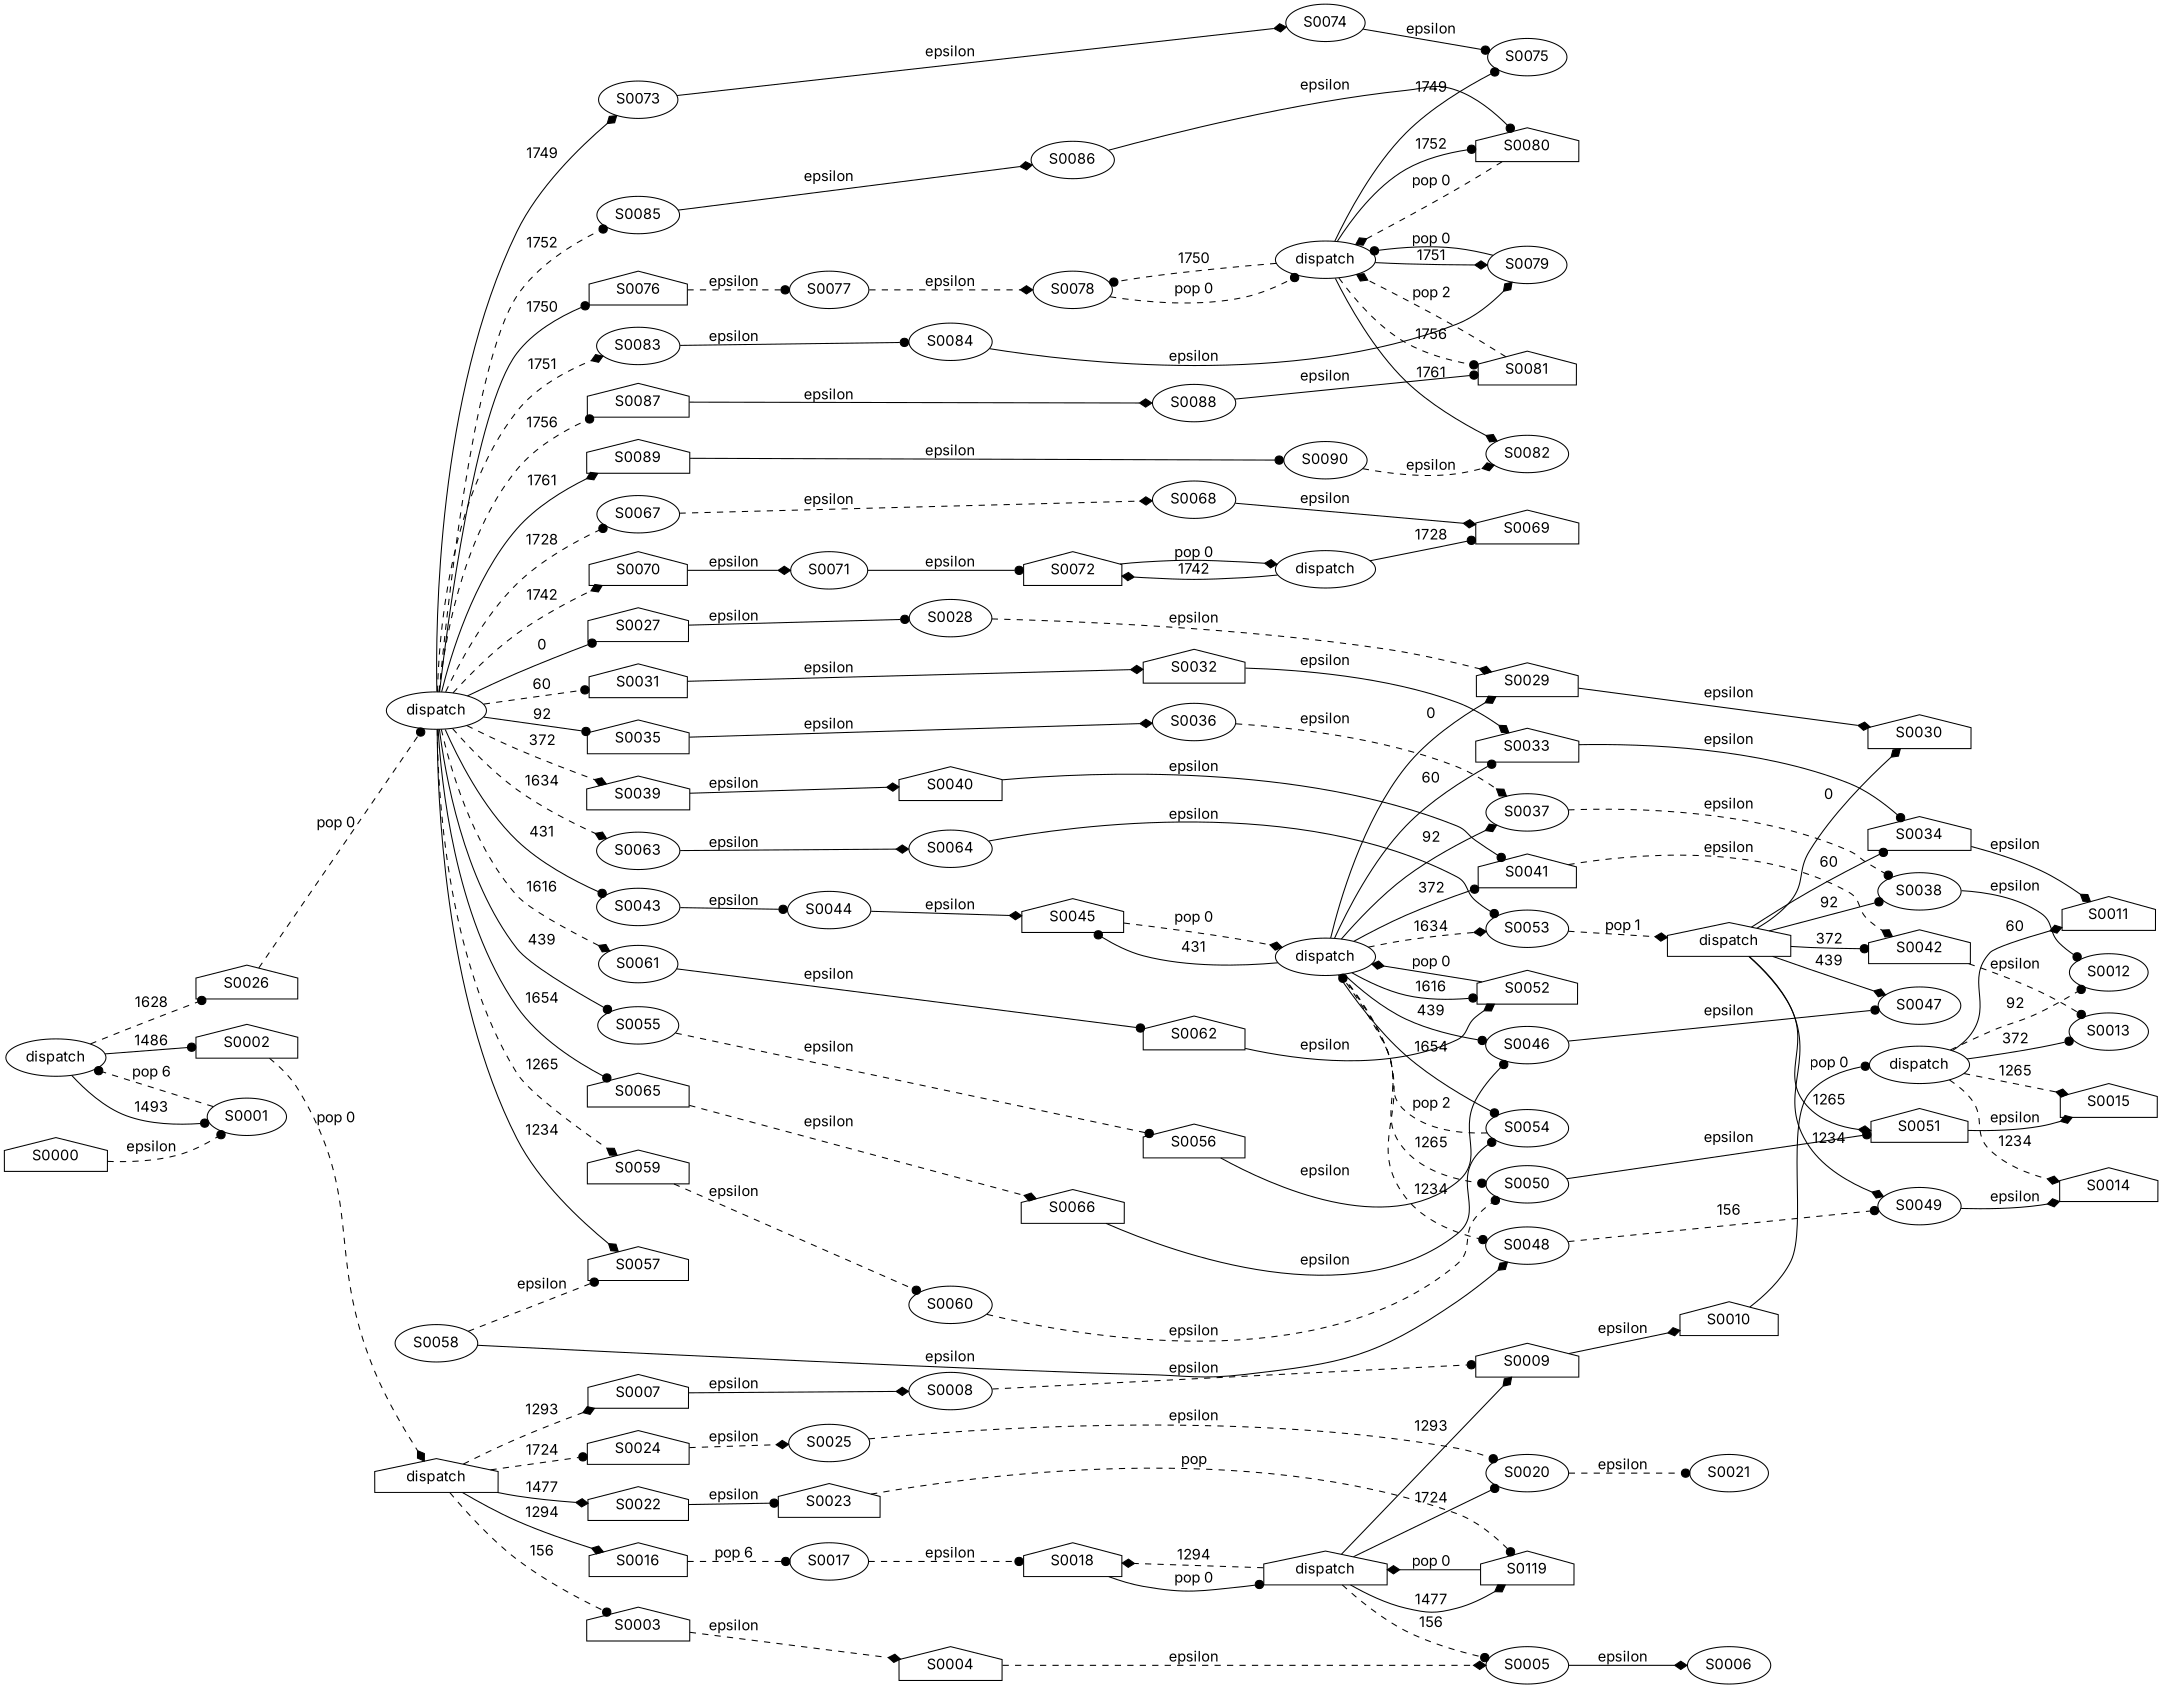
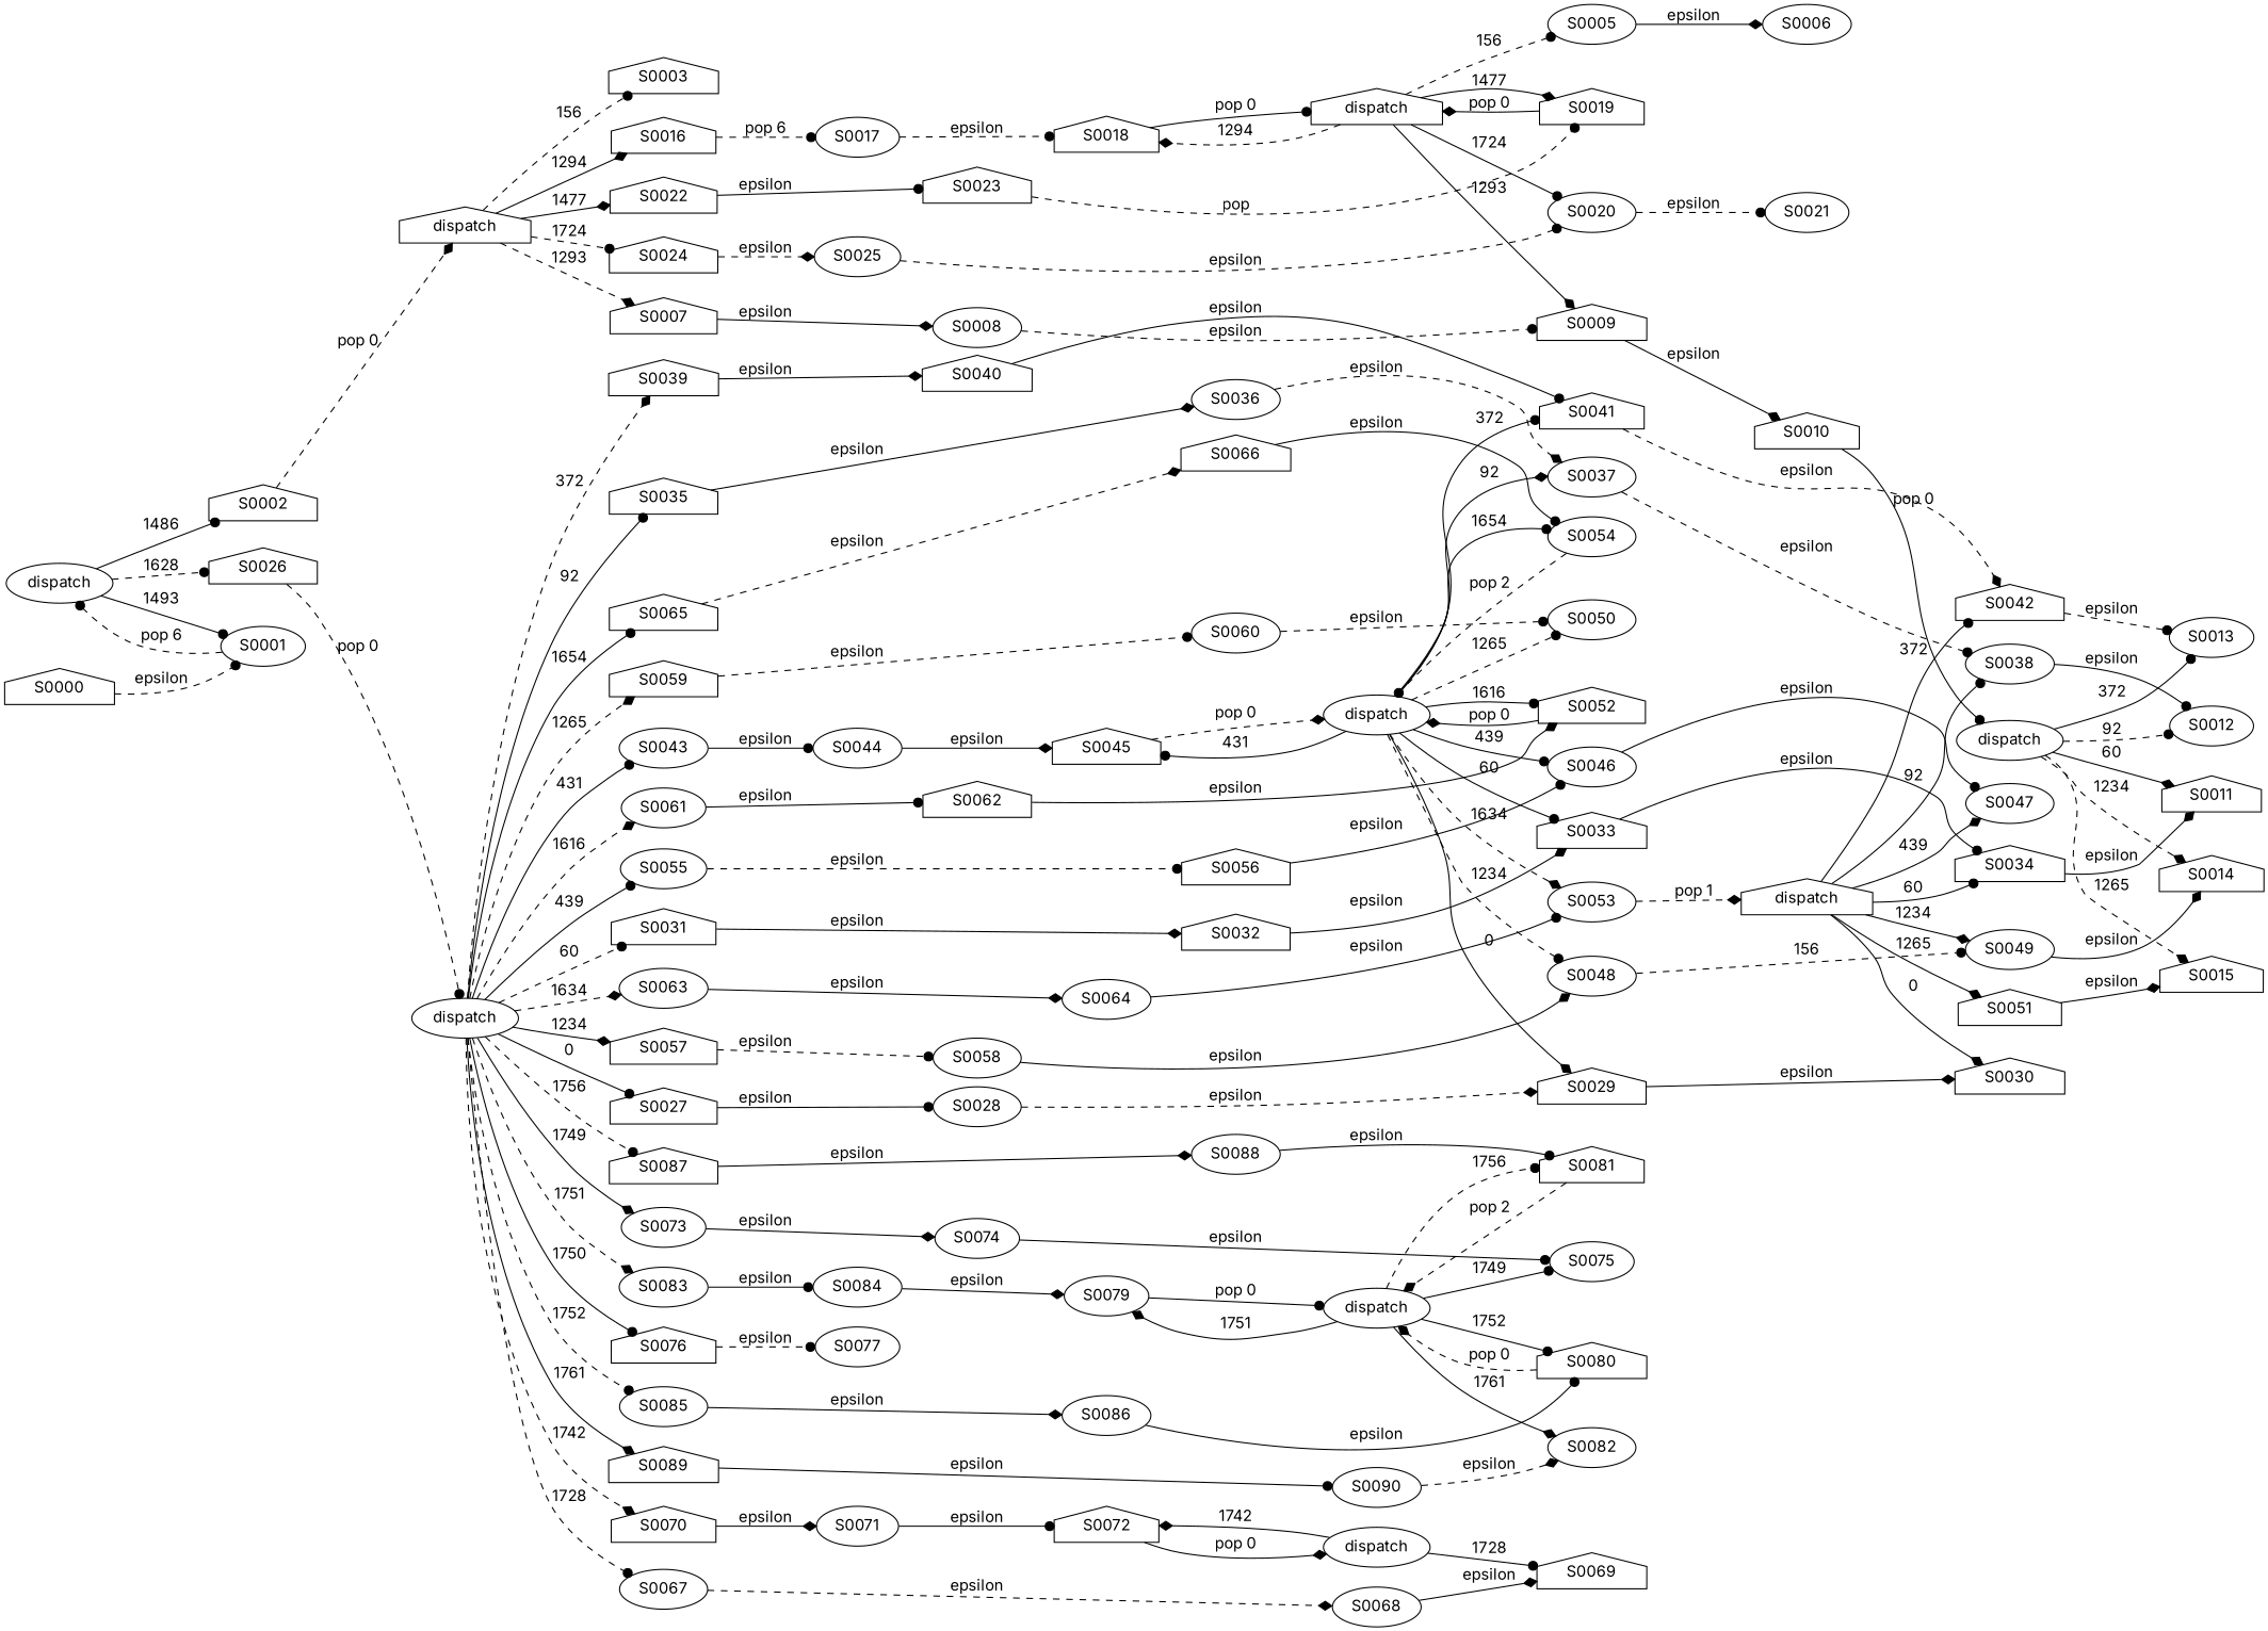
  digraph {
    fontname=Inter
    rankdir=LR
    node [fontname=Inter shape=ellipse]
    edge [arrowhead=dot fontname=Inter style=solid]
    n1 [label=dispatch]
    S0002 [shape=house]
    S0001
    S0026 [shape=house]
    n5 [label=dispatch shape=house]
    n6 [label=dispatch]
    S0003 [shape=house]
    S0007 [shape=house]
    S0016 [shape=house]
    S0022 [shape=house]
    S0024 [shape=house]
-   S0004 [shape=house]
    S0008
    S0017
    S0023 [shape=house]
    S0025
    S0005
    S0006
    n19 [label=dispatch]
    S0011 [shape=house]
    S0012
    S0013
    S0014 [shape=house]
    S0015 [shape=house]
    S0010 [shape=house]
    S0009 [shape=house]
    n27 [label=dispatch shape=house]
    S0018 [shape=house]
-   S0019 [shape=house label=S0119]
+   S0019 [shape=house]
    S0020
    S0021
    S0027 [shape=house]
    S0031 [shape=house]
    S0035 [shape=house]
    S0039 [shape=house]
    S0043
    S0055
    S0057 [shape=house]
    S0059 [shape=house]
    S0061
    S0063
    S0065 [shape=house]
    S0067
    S0070 [shape=house]
    S0073
    S0076 [shape=house]
    S0083
    S0085
    S0087 [shape=house]
    S0089 [shape=house]
    S0028
    S0032 [shape=house]
    S0036
    S0040 [shape=house]
    S0044
    S0056 [shape=house]
    S0058
    S0060
    S0062 [shape=house]
    S0064
    S0066 [shape=house]
    S0068
    S0071
    S0074
    S0077
    S0084
    S0086
    S0088
    S0090
    S0029 [shape=house]
    S0030 [shape=house]
    S0034 [shape=house]
    S0033 [shape=house]
    S0038
    S0037
    S0042 [shape=house]
    S0041 [shape=house]
    n78 [label=dispatch]
    S0045 [shape=house]
    S0046
    S0048
    S0050
    S0052 [shape=house]
    S0053
    S0054
    S0047
    S0049
    S0051 [shape=house]
    n89 [label=dispatch shape=house]
    S0069 [shape=house]
    n91 [label=dispatch]
    S0072 [shape=house]
    S0075
    n94 [label=dispatch]
-   S0078
    S0079
    S0080 [shape=house]
    S0081 [shape=house]
    S0082
    S0000 [shape=house]
    n1 -> S0002 [label=1486]
    n1 -> S0001 [label=1493]
    n1 -> S0026 [label=1628 style=dashed]
    S0002 -> n5 [arrowhead=diamond label="pop 0" style=dashed]
    S0001 -> n1 [label="pop 6" style=dashed]
    S0026 -> n6 [label="pop 0" style=dashed]
    n5 -> S0003 [label=156 style=dashed]
    n5 -> S0007 [arrowhead=diamond label=1293 style=dashed]
    n5 -> S0016 [arrowhead=diamond label=1294]
    n5 -> S0022 [arrowhead=diamond label=1477]
    n5 -> S0024 [label=1724 style=dashed]
    n6 -> S0027 [label=0]
    n6 -> S0031 [label=60 style=dashed]
    n6 -> S0035 [label=92]
    n6 -> S0039 [arrowhead=diamond label=372 style=dashed]
    n6 -> S0043 [label=431]
    n6 -> S0055 [label=439]
    n6 -> S0057 [arrowhead=diamond label=1234]
    n6 -> S0059 [arrowhead=diamond label=1265 style=dashed]
    n6 -> S0061 [arrowhead=diamond label=1616 style=dashed]
    n6 -> S0063 [arrowhead=diamond label=1634 style=dashed]
    n6 -> S0065 [label=1654]
    n6 -> S0067 [label=1728 style=dashed]
    n6 -> S0070 [arrowhead=diamond label=1742 style=dashed]
    n6 -> S0073 [arrowhead=diamond label=1749]
    n6 -> S0076 [label=1750]
    n6 -> S0083 [arrowhead=diamond label=1751 style=dashed]
    n6 -> S0085 [label=1752 style=dashed]
    n6 -> S0087 [label=1756 style=dashed]
    n6 -> S0089 [arrowhead=diamond label=1761]
-   S0003 -> S0004 [arrowhead=diamond label=epsilon style=dashed]
    S0007 -> S0008 [arrowhead=diamond label=epsilon]
    S0016 -> S0017 [label="pop 6" style=dashed]
    S0022 -> S0023 [label=epsilon]
    S0024 -> S0025 [arrowhead=diamond label=epsilon style=dashed]
-   S0004 -> S0005 [arrowhead=diamond label=epsilon style=dashed]
    S0008 -> S0009 [label=epsilon style=dashed]
    S0017 -> S0018 [label=epsilon style=dashed]
    S0023 -> S0019 [label=pop style=dashed]
    S0025 -> S0020 [label=epsilon style=dashed]
    S0005 -> S0006 [arrowhead=diamond label=epsilon]
    n19 -> S0011 [arrowhead=diamond label=60]
    n19 -> S0012 [label=92 style=dashed]
    n19 -> S0013 [label=372]
    n19 -> S0014 [arrowhead=diamond label=1234 style=dashed]
    n19 -> S0015 [arrowhead=diamond label=1265 style=dashed]
    S0010 -> n19 [label="pop 0"]
    S0009 -> S0010 [arrowhead=diamond label=epsilon]
    n27 -> S0005 [label=156 style=dashed]
    n27 -> S0009 [arrowhead=diamond label=1293]
    n27 -> S0018 [arrowhead=diamond label=1294 style=dashed]
    n27 -> S0019 [arrowhead=diamond label=1477]
    n27 -> S0020 [label=1724]
    S0018 -> n27 [label="pop 0"]
    S0019 -> n27 [arrowhead=diamond label="pop 0"]
    S0020 -> S0021 [label=epsilon style=dashed]
    S0027 -> S0028 [label=epsilon]
    S0031 -> S0032 [arrowhead=diamond label=epsilon]
    S0035 -> S0036 [arrowhead=diamond label=epsilon]
    S0039 -> S0040 [arrowhead=diamond label=epsilon]
    S0043 -> S0044 [label=epsilon]
    S0055 -> S0056 [label=epsilon style=dashed]
-   S0058 -> S0057 [label=epsilon style=dashed]
+   S0057 -> S0058 [label=epsilon style=dashed]
    S0059 -> S0060 [label=epsilon style=dashed]
    S0061 -> S0062 [label=epsilon]
    S0063 -> S0064 [arrowhead=diamond label=epsilon]
    S0065 -> S0066 [arrowhead=diamond label=epsilon style=dashed]
    S0067 -> S0068 [arrowhead=diamond label=epsilon style=dashed]
    S0070 -> S0071 [arrowhead=diamond label=epsilon]
    S0073 -> S0074 [arrowhead=diamond label=epsilon]
    S0076 -> S0077 [label=epsilon style=dashed]
    S0083 -> S0084 [label=epsilon]
    S0085 -> S0086 [arrowhead=diamond label=epsilon]
    S0087 -> S0088 [arrowhead=diamond label=epsilon]
    S0089 -> S0090 [label=epsilon]
    S0028 -> S0029 [arrowhead=diamond label=epsilon style=dashed]
    S0032 -> S0033 [arrowhead=diamond label=epsilon]
    S0036 -> S0037 [arrowhead=diamond label=epsilon style=dashed]
    S0040 -> S0041 [label=epsilon]
    S0044 -> S0045 [arrowhead=diamond label=epsilon]
    S0056 -> S0046 [label=epsilon]
    S0058 -> S0048 [arrowhead=diamond label=epsilon]
    S0060 -> S0050 [label=epsilon style=dashed]
    S0062 -> S0052 [arrowhead=diamond label=epsilon]
    S0064 -> S0053 [label=epsilon]
    S0066 -> S0054 [label=epsilon]
    S0068 -> S0069 [arrowhead=diamond label=epsilon]
    S0071 -> S0072 [label=epsilon]
    S0074 -> S0075 [label=epsilon]
-   S0077 -> S0078 [arrowhead=diamond label=epsilon style=dashed]
    S0084 -> S0079 [arrowhead=diamond label=epsilon]
    S0086 -> S0080 [label=epsilon]
    S0088 -> S0081 [label=epsilon]
    S0090 -> S0082 [arrowhead=diamond label=epsilon style=dashed]
    S0029 -> S0030 [arrowhead=diamond label=epsilon]
    S0034 -> S0011 [arrowhead=diamond label=epsilon]
    S0033 -> S0034 [label=epsilon]
    S0038 -> S0012 [label=epsilon]
    S0037 -> S0038 [label=epsilon style=dashed]
    S0042 -> S0013 [label=epsilon style=dashed]
    S0041 -> S0042 [arrowhead=diamond label=epsilon style=dashed]
    n78 -> S0029 [arrowhead=diamond label=0]
    n78 -> S0033 [label=60]
    n78 -> S0037 [arrowhead=diamond label=92]
    n78 -> S0041 [label=372]
    n78 -> S0045 [label=431]
    n78 -> S0046 [label=439]
    n78 -> S0048 [label=1234 style=dashed]
    n78 -> S0050 [label=1265 style=dashed]
    n78 -> S0052 [label=1616]
    n78 -> S0053 [arrowhead=diamond label=1634 style=dashed]
    n78 -> S0054 [label=1654]
    S0045 -> n78 [arrowhead=diamond label="pop 0" style=dashed]
    S0046 -> S0047 [label=epsilon]
    S0048 -> S0049 [label=156 style=dashed]
-   S0050 -> S0051 [label=epsilon]
    S0052 -> n78 [arrowhead=diamond label="pop 0"]
    S0053 -> n89 [arrowhead=diamond label="pop 1" style=dashed]
    S0054 -> n78 [label="pop 2" style=dashed]
    S0049 -> S0014 [arrowhead=diamond label=epsilon]
    S0051 -> S0015 [arrowhead=diamond label=epsilon]
    n89 -> S0030 [arrowhead=diamond label=0]
    n89 -> S0034 [label=60]
    n89 -> S0038 [label=92]
    n89 -> S0042 [label=372]
    n89 -> S0047 [arrowhead=diamond label=439]
    n89 -> S0049 [arrowhead=diamond label=1234]
    n89 -> S0051 [arrowhead=diamond label=1265]
    n91 -> S0069 [label=1728]
    n91 -> S0072 [arrowhead=diamond label=1742]
    S0072 -> n91 [arrowhead=diamond label="pop 0"]
    n94 -> S0075 [label=1749]
-   n94 -> S0078 [label=1750 style=dashed]
    n94 -> S0079 [arrowhead=diamond label=1751]
    n94 -> S0080 [label=1752]
    n94 -> S0081 [label=1756 style=dashed]
    n94 -> S0082 [arrowhead=diamond label=1761]
-   S0078 -> n94 [label="pop 0" style=dashed]
    S0079 -> n94 [label="pop 0"]
    S0080 -> n94 [arrowhead=diamond label="pop 0" style=dashed]
    S0081 -> n94 [arrowhead=diamond label="pop 2" style=dashed]
    S0000 -> S0001 [label=epsilon style=dashed]
  }
